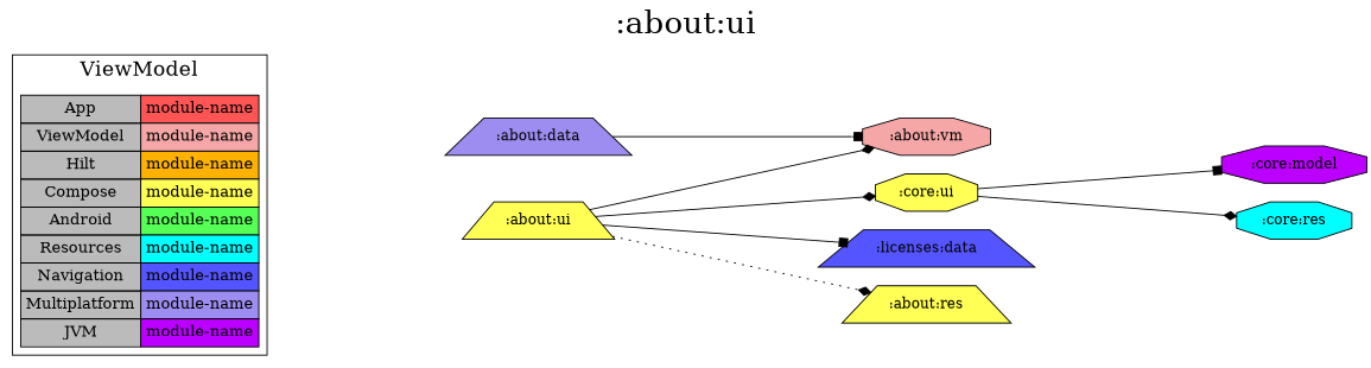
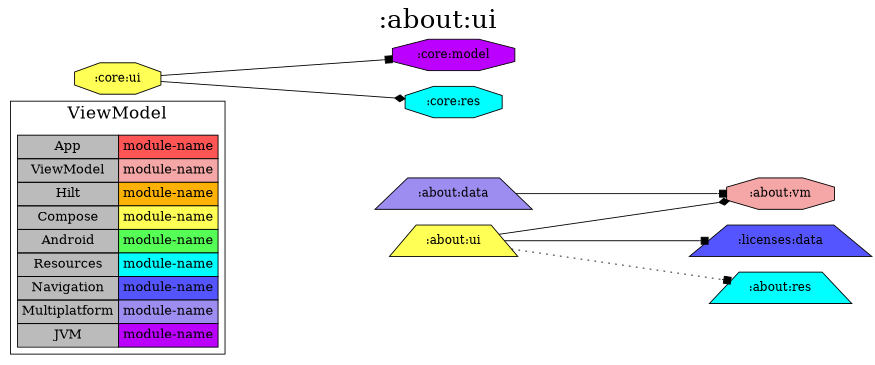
  digraph {
    fontsize=30
    label=":about:ui"
    labelloc=t
    rankdir=LR
    ranksep=2.5
    node [fillcolor="#FFFF55" shape=trapezium style=filled]
    edge [dir=forward arrowhead=box]
    n1 [fillcolor="#bbbbbb" fontsize=15 label=< <TABLE BORDER="0" CELLBORDER="1" CELLSPACING="0" CELLPADDING="4"> <TR><TD>App</TD><TD BGCOLOR="#FF5555">module-name</TD></TR> <TR><TD>ViewModel</TD><TD BGCOLOR="#F5A6A6">module-name</TD></TR> <TR><TD>Hilt</TD><TD BGCOLOR="#FCB103">module-name</TD></TR> <TR><TD>Compose</TD><TD BGCOLOR="#FFFF55">module-name</TD></TR> <TR><TD>Android</TD><TD BGCOLOR="#55FF55">module-name</TD></TR> <TR><TD>Resources</TD><TD BGCOLOR="#00FFFF">module-name</TD></TR> <TR><TD>Navigation</TD><TD BGCOLOR="#5555FF">module-name</TD></TR> <TR><TD>Multiplatform</TD><TD BGCOLOR="#9D8DF1">module-name</TD></TR> <TR><TD>JVM</TD><TD BGCOLOR="#BB00FF">module-name</TD></TR> </TABLE> > margin=0 shape=none]
    ":about:ui"
    ":about:vm" [fillcolor="#F5A6A6" shape=octagon]
    ":core:ui" [shape=octagon]
    n5 [fillcolor="#5555FF" label=":licenses:data"]
-   ":about:res"
+   ":about:res" [fillcolor="#00FFFF"]
    ":core:model" [fillcolor="#BB00FF" shape=octagon]
    ":core:res" [fillcolor="#00FFFF" shape=octagon]
    ":about:data" [fillcolor="#9D8DF1"]
    subgraph sub_1 {
      rank=same
    }
    subgraph cluster_2 {
      fontsize=20
      label=ViewModel
      n1
    }
    n1 -> ":about:ui" [style=invis arrowhead=""]
    ":about:ui" -> ":about:vm" [arrowhead=diamond]
-   ":about:ui" -> ":core:ui" [arrowhead=diamond]
    ":about:ui" -> n5
-   ":about:ui" -> ":about:res" [arrowhead=diamond style=dotted]
+   ":about:ui" -> ":about:res" [style=dotted]
    ":core:ui" -> ":core:model"
    ":core:ui" -> ":core:res" [arrowhead=diamond]
    ":about:data" -> ":about:vm"
  }
